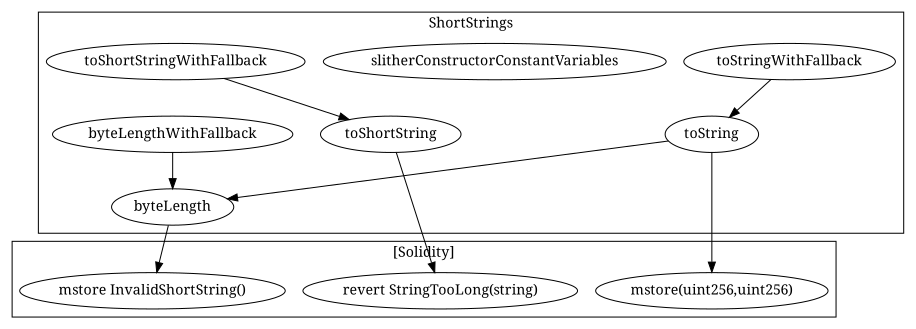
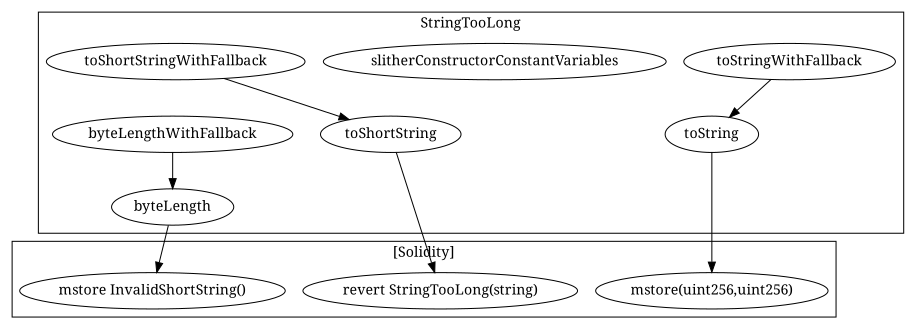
  strict digraph {
    fontname="Noto Serif"
    node [fontname="Noto Serif"]
    edge [fontname="Noto Serif"]
    n1 [label=toShortString]
    n2 [label=toString]
    n3 [label=byteLength]
    n4 [label=byteLengthWithFallback]
    n5 [label=toStringWithFallback]
    n6 [label=slitherConstructorConstantVariables]
    n7 [label=toShortStringWithFallback]
    "revert StringTooLong(string)"
    "mstore(uint256,uint256)"
    n10 [label="mstore InvalidShortString()"]
    subgraph cluster_1 {
-     label=ShortStrings
+     label=StringTooLong
      n1
      n2
      n3
      n4
      n5
      n6
      n7
    }
    subgraph cluster_2 {
      label="[Solidity]"
      "revert StringTooLong(string)"
      "mstore(uint256,uint256)"
      n10
    }
    n1 -> "revert StringTooLong(string)"
-   n2 -> n3
    n2 -> "mstore(uint256,uint256)"
    n3 -> n10
    n4 -> n3
    n5 -> n2
    n7 -> n1
  }
